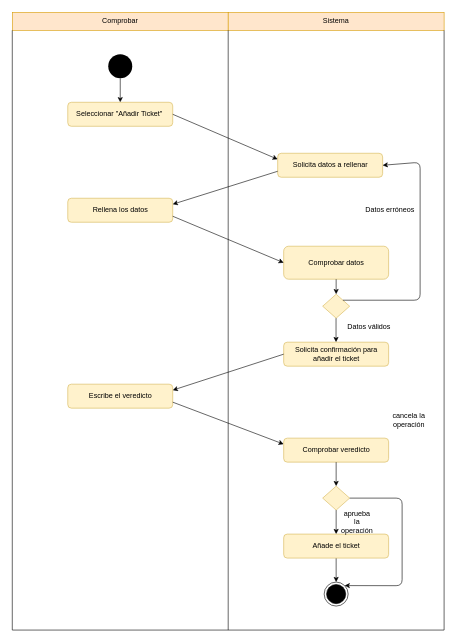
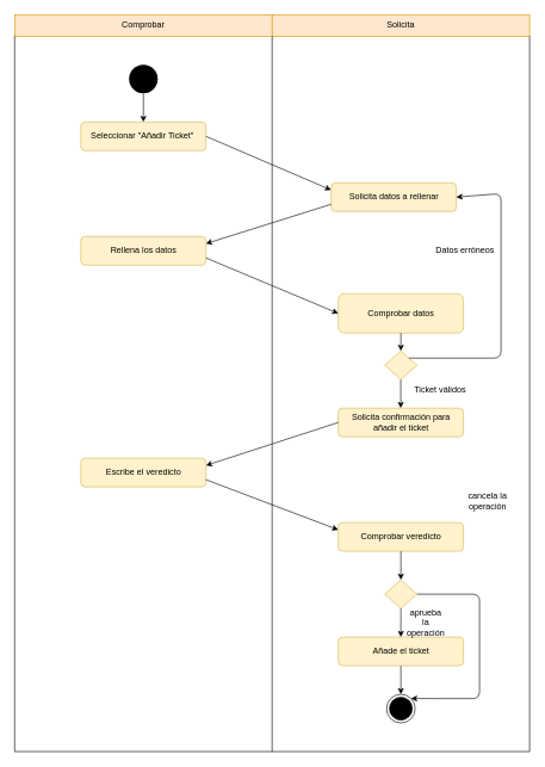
  <mxCell id="0" />
  <mxCell id="1" parent="0" />
  <mxCell id="2" value="" style="ellipse;fillColor=#000000;strokeColor=none;" parent="1" vertex="1"><mxGeometry x="180" y="90" width="40" height="40" as="geometry" /></mxCell>
  <mxCell id="3" value="Comprobar" style="rounded=0;whiteSpace=wrap;html=1;fillColor=#ffe6cc;strokeColor=#d79b00;" parent="1" vertex="1"><mxGeometry x="20" y="20" width="360" height="30" as="geometry" /></mxCell>
- <mxCell id="4" value="Sistema" style="rounded=0;whiteSpace=wrap;html=1;fillColor=#ffe6cc;strokeColor=#d79b00;" parent="1" vertex="1"><mxGeometry x="380" y="20" width="360" height="30" as="geometry" /></mxCell>
+ <mxCell id="4" value="Solicita" style="rounded=0;whiteSpace=wrap;html=1;fillColor=#ffe6cc;strokeColor=#d79b00;" parent="1" vertex="1"><mxGeometry x="380" y="20" width="360" height="30" as="geometry" /></mxCell>
  <mxCell id="5" value="" style="endArrow=classic;html=1;exitX=0.5;exitY=1;exitDx=0;exitDy=0;entryX=0.5;entryY=0;entryDx=0;entryDy=0;" parent="1" source="2" target="9" edge="1"><mxGeometry width="50" height="50" relative="1" as="geometry"><mxPoint x="370" y="210" as="sourcePoint" /><mxPoint x="200" y="160" as="targetPoint" /></mxGeometry></mxCell>
  <mxCell id="6" value="" style="endArrow=none;html=1;entryX=0;entryY=1;entryDx=0;entryDy=0;" parent="1" target="4" edge="1"><mxGeometry width="50" height="50" relative="1" as="geometry"><mxPoint x="380" y="1050" as="sourcePoint" /><mxPoint x="420" y="260" as="targetPoint" /></mxGeometry></mxCell>
  <mxCell id="7" value="" style="endArrow=none;html=1;entryX=0;entryY=1;entryDx=0;entryDy=0;" parent="1" edge="1"><mxGeometry width="50" height="50" relative="1" as="geometry"><mxPoint x="20" y="1050" as="sourcePoint" /><mxPoint x="20" y="50" as="targetPoint" /></mxGeometry></mxCell>
  <mxCell id="8" value="" style="endArrow=none;html=1;entryX=0;entryY=1;entryDx=0;entryDy=0;" parent="1" edge="1"><mxGeometry width="50" height="50" relative="1" as="geometry"><mxPoint x="740" y="1050" as="sourcePoint" /><mxPoint x="740" y="50" as="targetPoint" /></mxGeometry></mxCell>
  <mxCell id="9" value="Seleccionar &quot;Añadir Ticket&quot;&amp;nbsp;" style="rounded=1;whiteSpace=wrap;html=1;fillColor=#fff2cc;strokeColor=#d6b656;" parent="1" vertex="1"><mxGeometry x="112.5" y="170" width="175" height="40" as="geometry" /></mxCell>
  <mxCell id="10" value="Solicita datos a rellenar" style="rounded=1;whiteSpace=wrap;html=1;fillColor=#fff2cc;strokeColor=#d6b656;" parent="1" vertex="1"><mxGeometry x="462.5" y="255" width="175" height="40" as="geometry" /></mxCell>
  <mxCell id="11" value="" style="endArrow=classic;html=1;exitX=1;exitY=0.5;exitDx=0;exitDy=0;entryX=0;entryY=0.25;entryDx=0;entryDy=0;" parent="1" source="9" target="10" edge="1"><mxGeometry width="50" height="50" relative="1" as="geometry"><mxPoint x="370" y="300" as="sourcePoint" /><mxPoint x="420" y="250" as="targetPoint" /></mxGeometry></mxCell>
  <mxCell id="12" value="Rellena los datos" style="rounded=1;whiteSpace=wrap;html=1;fillColor=#fff2cc;strokeColor=#d6b656;" parent="1" vertex="1"><mxGeometry x="112.5" y="330" width="175" height="40" as="geometry" /></mxCell>
  <mxCell id="13" value="" style="endArrow=classic;html=1;entryX=1;entryY=0.25;entryDx=0;entryDy=0;exitX=0;exitY=0.75;exitDx=0;exitDy=0;" parent="1" source="10" target="12" edge="1"><mxGeometry width="50" height="50" relative="1" as="geometry"><mxPoint x="360" y="300" as="sourcePoint" /><mxPoint x="410" y="250" as="targetPoint" /></mxGeometry></mxCell>
  <mxCell id="14" value="Comprobar datos" style="rounded=1;whiteSpace=wrap;html=1;fillColor=#fff2cc;strokeColor=#d6b656;" parent="1" vertex="1"><mxGeometry x="472.5" y="410" width="175" height="55" as="geometry" /></mxCell>
  <mxCell id="15" value="" style="endArrow=classic;html=1;exitX=1;exitY=0.5;exitDx=0;exitDy=0;entryX=0;entryY=0.5;entryDx=0;entryDy=0;" parent="1" target="14" edge="1"><mxGeometry width="50" height="50" relative="1" as="geometry"><mxPoint x="287.5" y="360" as="sourcePoint" /><mxPoint x="472.5" y="430" as="targetPoint" /></mxGeometry></mxCell>
  <mxCell id="16" value="" style="rhombus;whiteSpace=wrap;html=1;fillColor=#fff2cc;strokeColor=#d6b656;" parent="1" vertex="1"><mxGeometry x="537.5" y="490" width="45" height="40" as="geometry" /></mxCell>
  <mxCell id="17" value="" style="endArrow=classic;html=1;exitX=0.5;exitY=1;exitDx=0;exitDy=0;entryX=0.5;entryY=0;entryDx=0;entryDy=0;" parent="1" source="14" target="16" edge="1"><mxGeometry width="50" height="50" relative="1" as="geometry"><mxPoint x="297.5" y="370" as="sourcePoint" /><mxPoint x="482.5" y="440" as="targetPoint" /></mxGeometry></mxCell>
  <mxCell id="18" value="" style="endArrow=classic;html=1;exitX=1;exitY=0;exitDx=0;exitDy=0;entryX=1;entryY=0.5;entryDx=0;entryDy=0;startArrow=none;startFill=0;endFill=1;" parent="1" source="16" target="10" edge="1"><mxGeometry width="50" height="50" relative="1" as="geometry"><mxPoint x="380" y="350" as="sourcePoint" /><mxPoint x="700" y="270" as="targetPoint" /><Array as="points"><mxPoint x="700" y="500" /><mxPoint x="700" y="270" /></Array></mxGeometry></mxCell>
  <mxCell id="19" value="Datos erróneos" style="text;html=1;strokeColor=none;fillColor=none;align=center;verticalAlign=middle;whiteSpace=wrap;rounded=0;" parent="1" vertex="1"><mxGeometry x="600" y="340" width="100" height="20" as="geometry" /></mxCell>
  <mxCell id="20" value="" style="endArrow=classic;html=1;exitX=0.5;exitY=1;exitDx=0;exitDy=0;entryX=0.5;entryY=0;entryDx=0;entryDy=0;" parent="1" edge="1"><mxGeometry width="50" height="50" relative="1" as="geometry"><mxPoint x="559.8" y="530" as="sourcePoint" /><mxPoint x="559.8" y="570" as="targetPoint" /></mxGeometry></mxCell>
- <mxCell id="21" value="Datos válidos" style="text;html=1;strokeColor=none;fillColor=none;align=center;verticalAlign=middle;whiteSpace=wrap;rounded=0;" parent="1" vertex="1"><mxGeometry x="560" y="535" width="110" height="20" as="geometry" /></mxCell>
+ <mxCell id="21" value="Ticket válidos" style="text;html=1;strokeColor=none;fillColor=none;align=center;verticalAlign=middle;whiteSpace=wrap;rounded=0;" parent="1" vertex="1"><mxGeometry x="560" y="535" width="110" height="20" as="geometry" /></mxCell>
  <mxCell id="22" value="" style="ellipse;html=1;shape=endState;fillColor=#000000;strokeColor=#000000;" parent="1" vertex="1"><mxGeometry x="540" y="970" width="40" height="40" as="geometry" /></mxCell>
  <mxCell id="23" value="Solicita confirmación para añadir el ticket" style="rounded=1;whiteSpace=wrap;html=1;fillColor=#fff2cc;strokeColor=#d6b656;" parent="1" vertex="1"><mxGeometry x="472.5" y="570" width="175" height="40" as="geometry" /></mxCell>
  <mxCell id="24" value="" style="endArrow=classic;html=1;" parent="1" edge="1"><mxGeometry width="50" height="50" relative="1" as="geometry"><mxPoint x="560" y="930" as="sourcePoint" /><mxPoint x="560" y="970" as="targetPoint" /></mxGeometry></mxCell>
  <mxCell id="25" value="" style="endArrow=none;html=1;" parent="1" edge="1"><mxGeometry width="50" height="50" relative="1" as="geometry"><mxPoint x="20" y="1050" as="sourcePoint" /><mxPoint x="740" y="1050" as="targetPoint" /></mxGeometry></mxCell>
  <mxCell id="26" value="" style="endArrow=classic;html=1;entryX=1;entryY=0.25;entryDx=0;entryDy=0;exitX=0;exitY=0.75;exitDx=0;exitDy=0;" parent="1" edge="1"><mxGeometry width="50" height="50" relative="1" as="geometry"><mxPoint x="472.5" y="590" as="sourcePoint" /><mxPoint x="287.5" y="650" as="targetPoint" /></mxGeometry></mxCell>
  <mxCell id="27" value="Escribe el veredicto" style="rounded=1;whiteSpace=wrap;html=1;fillColor=#fff2cc;strokeColor=#d6b656;" parent="1" vertex="1"><mxGeometry x="112.5" y="640" width="175" height="40" as="geometry" /></mxCell>
  <mxCell id="28" value="" style="endArrow=classic;html=1;exitX=1;exitY=0.5;exitDx=0;exitDy=0;entryX=0;entryY=0.5;entryDx=0;entryDy=0;" parent="1" edge="1"><mxGeometry width="50" height="50" relative="1" as="geometry"><mxPoint x="287.5" y="670" as="sourcePoint" /><mxPoint x="472.5" y="740" as="targetPoint" /></mxGeometry></mxCell>
  <mxCell id="29" value="Comprobar veredicto" style="rounded=1;whiteSpace=wrap;html=1;fillColor=#fff2cc;strokeColor=#d6b656;" parent="1" vertex="1"><mxGeometry x="472.5" y="730" width="175" height="40" as="geometry" /></mxCell>
  <mxCell id="30" value="" style="endArrow=classic;html=1;exitX=0.5;exitY=1;exitDx=0;exitDy=0;" parent="1" edge="1"><mxGeometry width="50" height="50" relative="1" as="geometry"><mxPoint x="560" y="770" as="sourcePoint" /><mxPoint x="560" y="810" as="targetPoint" /></mxGeometry></mxCell>
  <mxCell id="31" value="" style="rhombus;whiteSpace=wrap;html=1;fillColor=#fff2cc;strokeColor=#d6b656;" parent="1" vertex="1"><mxGeometry x="537.5" y="810" width="45" height="40" as="geometry" /></mxCell>
  <mxCell id="32" value="" style="endArrow=classic;html=1;entryX=0.5;entryY=0;entryDx=0;entryDy=0;exitX=0.5;exitY=1;exitDx=0;exitDy=0;" parent="1" source="31" edge="1"><mxGeometry width="50" height="50" relative="1" as="geometry"><mxPoint x="560" y="860" as="sourcePoint" /><mxPoint x="560" y="890" as="targetPoint" /></mxGeometry></mxCell>
  <mxCell id="33" value="Añade el ticket" style="rounded=1;whiteSpace=wrap;html=1;fillColor=#fff2cc;strokeColor=#d6b656;" parent="1" vertex="1"><mxGeometry x="472.5" y="890" width="175" height="40" as="geometry" /></mxCell>
  <mxCell id="34" value="aprueba la operación" style="text;html=1;strokeColor=none;fillColor=none;align=center;verticalAlign=middle;whiteSpace=wrap;rounded=0;" parent="1" vertex="1"><mxGeometry x="570" y="860" width="50" height="20" as="geometry" /></mxCell>
  <mxCell id="35" value="" style="endArrow=classic;html=1;exitX=1;exitY=0.5;exitDx=0;exitDy=0;entryX=1;entryY=0;entryDx=0;entryDy=0;" parent="1" source="31" target="22" edge="1"><mxGeometry width="50" height="50" relative="1" as="geometry"><mxPoint x="530" y="1040" as="sourcePoint" /><mxPoint x="580" y="990" as="targetPoint" /><Array as="points"><mxPoint x="670" y="830" /><mxPoint x="670" y="976" /></Array></mxGeometry></mxCell>
  <mxCell id="36" value="cancela la&lt;br&gt;operación" style="text;html=1;strokeColor=none;fillColor=none;align=center;verticalAlign=middle;whiteSpace=wrap;rounded=0;" parent="1" vertex="1"><mxGeometry x="650" y="690" width="62.5" height="20" as="geometry" /></mxCell>
